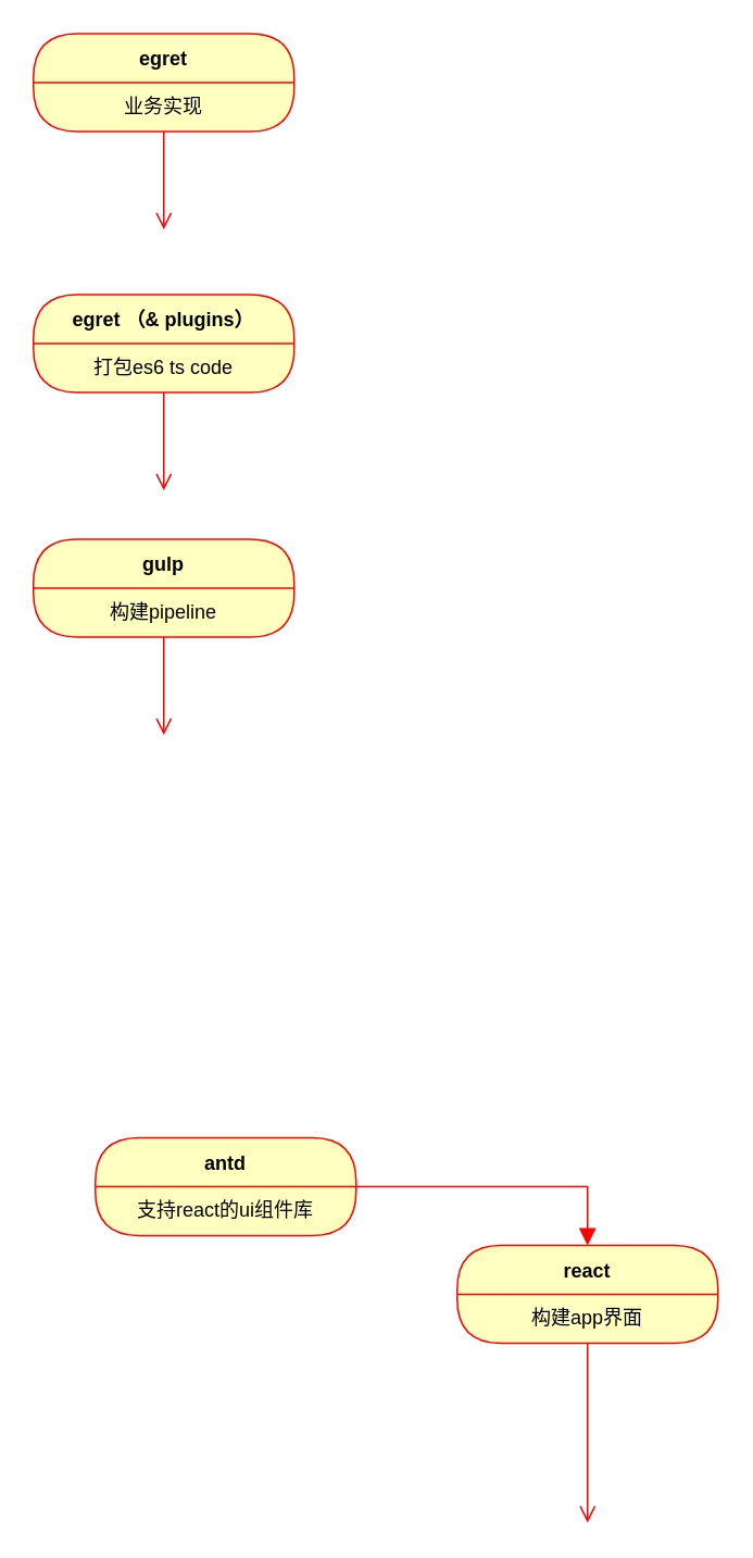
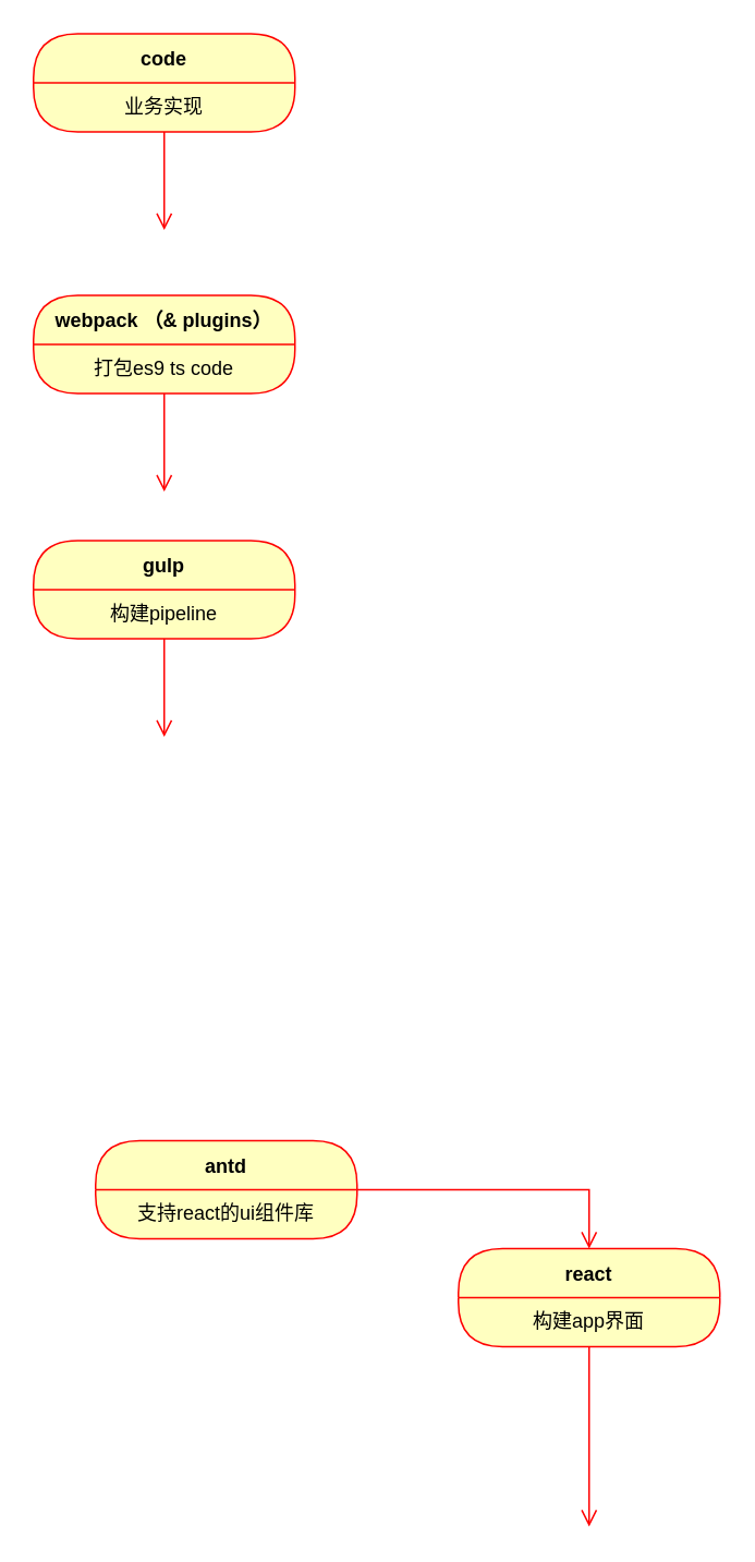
  <mxCell id="0" />
  <mxCell id="1" parent="0" />
  <mxCell id="2" value="react" style="swimlane;fontStyle=1;align=center;verticalAlign=middle;childLayout=stackLayout;horizontal=1;startSize=30;horizontalStack=0;resizeParent=0;resizeLast=1;container=0;fontColor=#000000;collapsible=0;rounded=1;arcSize=30;strokeColor=#ff0000;fillColor=#ffffc0;swimlaneFillColor=#ffffc0;dropTarget=0;" vertex="1" parent="1"><mxGeometry x="280" y="763" width="160" height="60" as="geometry" /></mxCell>
  <mxCell id="3" value="构建app界面" style="text;html=1;strokeColor=none;fillColor=none;align=center;verticalAlign=middle;spacingLeft=4;spacingRight=4;whiteSpace=wrap;overflow=hidden;rotatable=0;fontColor=#000000;" vertex="1" parent="2"><mxGeometry y="30" width="160" height="30" as="geometry" /></mxCell>
  <mxCell id="4" value="" style="edgeStyle=orthogonalEdgeStyle;html=1;verticalAlign=bottom;endArrow=open;endSize=8;strokeColor=#ff0000;rounded=0;" edge="1" source="2" parent="1"><mxGeometry relative="1" as="geometry"><mxPoint x="360" y="933" as="targetPoint" /></mxGeometry></mxCell>
  <mxCell id="5" value="antd" style="swimlane;fontStyle=1;align=center;verticalAlign=middle;childLayout=stackLayout;horizontal=1;startSize=30;horizontalStack=0;resizeParent=0;resizeLast=1;container=0;fontColor=#000000;collapsible=0;rounded=1;arcSize=30;strokeColor=#ff0000;fillColor=#ffffc0;swimlaneFillColor=#ffffc0;dropTarget=0;" vertex="1" parent="1"><mxGeometry x="58" y="697" width="160" height="60" as="geometry" /></mxCell>
  <mxCell id="6" value="支持react的ui组件库" style="text;html=1;strokeColor=none;fillColor=none;align=center;verticalAlign=middle;spacingLeft=4;spacingRight=4;whiteSpace=wrap;overflow=hidden;rotatable=0;fontColor=#000000;" vertex="1" parent="5"><mxGeometry y="30" width="160" height="30" as="geometry" /></mxCell>
- <mxCell id="7" value="" style="edgeStyle=orthogonalEdgeStyle;html=1;verticalAlign=bottom;endArrow=block;endSize=8;strokeColor=#ff0000;rounded=0;entryX=0.5;entryY=0;entryDx=0;entryDy=0;" edge="1" parent="1" source="5" target="2"><mxGeometry relative="1" as="geometry"><mxPoint x="360" y="689" as="targetPoint" /></mxGeometry></mxCell>
- <mxCell id="8" value="egret" style="swimlane;fontStyle=1;align=center;verticalAlign=middle;childLayout=stackLayout;horizontal=1;startSize=30;horizontalStack=0;resizeParent=0;resizeLast=1;container=0;fontColor=#000000;collapsible=0;rounded=1;arcSize=30;strokeColor=#ff0000;fillColor=#ffffc0;swimlaneFillColor=#ffffc0;dropTarget=0;" vertex="1" parent="1"><mxGeometry x="20" y="20" width="160" height="60" as="geometry" /></mxCell>
+ <mxCell id="7" value="" style="edgeStyle=orthogonalEdgeStyle;html=1;verticalAlign=bottom;endArrow=open;endSize=8;strokeColor=#ff0000;rounded=0;entryX=0.5;entryY=0;entryDx=0;entryDy=0;" edge="1" parent="1" source="5" target="2"><mxGeometry relative="1" as="geometry"><mxPoint x="360" y="689" as="targetPoint" /></mxGeometry></mxCell>
+ <mxCell id="8" value="code" style="swimlane;fontStyle=1;align=center;verticalAlign=middle;childLayout=stackLayout;horizontal=1;startSize=30;horizontalStack=0;resizeParent=0;resizeLast=1;container=0;fontColor=#000000;collapsible=0;rounded=1;arcSize=30;strokeColor=#ff0000;fillColor=#ffffc0;swimlaneFillColor=#ffffc0;dropTarget=0;" vertex="1" parent="1"><mxGeometry x="20" y="20" width="160" height="60" as="geometry" /></mxCell>
  <mxCell id="9" value="业务实现" style="text;html=1;strokeColor=none;fillColor=none;align=center;verticalAlign=middle;spacingLeft=4;spacingRight=4;whiteSpace=wrap;overflow=hidden;rotatable=0;fontColor=#000000;" vertex="1" parent="8"><mxGeometry y="30" width="160" height="30" as="geometry" /></mxCell>
  <mxCell id="10" value="Subtitle" style="text;html=1;strokeColor=none;fillColor=none;align=center;verticalAlign=middle;spacingLeft=4;spacingRight=4;whiteSpace=wrap;overflow=hidden;rotatable=0;fontColor=#000000;" vertex="1" parent="8"><mxGeometry y="60" width="160" as="geometry" /></mxCell>
  <mxCell id="11" value="" style="edgeStyle=orthogonalEdgeStyle;html=1;verticalAlign=bottom;endArrow=open;endSize=8;strokeColor=#ff0000;rounded=0;" edge="1" parent="1" source="8"><mxGeometry relative="1" as="geometry"><mxPoint x="100" y="140" as="targetPoint" /></mxGeometry></mxCell>
- <mxCell id="12" value="egret （&amp; plugins）" style="swimlane;fontStyle=1;align=center;verticalAlign=middle;childLayout=stackLayout;horizontal=1;startSize=30;horizontalStack=0;resizeParent=0;resizeLast=1;container=0;fontColor=#000000;collapsible=0;rounded=1;arcSize=30;strokeColor=#ff0000;fillColor=#ffffc0;swimlaneFillColor=#ffffc0;dropTarget=0;" vertex="1" parent="1"><mxGeometry x="20" y="180" width="160" height="60" as="geometry" /></mxCell>
- <mxCell id="13" value="打包es6 ts code" style="text;html=1;strokeColor=none;fillColor=none;align=center;verticalAlign=middle;spacingLeft=4;spacingRight=4;whiteSpace=wrap;overflow=hidden;rotatable=0;fontColor=#000000;" vertex="1" parent="12"><mxGeometry y="30" width="160" height="30" as="geometry" /></mxCell>
+ <mxCell id="12" value="webpack （&amp; plugins）" style="swimlane;fontStyle=1;align=center;verticalAlign=middle;childLayout=stackLayout;horizontal=1;startSize=30;horizontalStack=0;resizeParent=0;resizeLast=1;container=0;fontColor=#000000;collapsible=0;rounded=1;arcSize=30;strokeColor=#ff0000;fillColor=#ffffc0;swimlaneFillColor=#ffffc0;dropTarget=0;" vertex="1" parent="1"><mxGeometry x="20" y="180" width="160" height="60" as="geometry" /></mxCell>
+ <mxCell id="13" value="打包es9 ts code" style="text;html=1;strokeColor=none;fillColor=none;align=center;verticalAlign=middle;spacingLeft=4;spacingRight=4;whiteSpace=wrap;overflow=hidden;rotatable=0;fontColor=#000000;" vertex="1" parent="12"><mxGeometry y="30" width="160" height="30" as="geometry" /></mxCell>
  <mxCell id="14" value="" style="edgeStyle=orthogonalEdgeStyle;html=1;verticalAlign=bottom;endArrow=open;endSize=8;strokeColor=#ff0000;rounded=0;" edge="1" parent="1" source="12"><mxGeometry relative="1" as="geometry"><mxPoint x="100" y="300" as="targetPoint" /></mxGeometry></mxCell>
  <mxCell id="15" value="gulp" style="swimlane;fontStyle=1;align=center;verticalAlign=middle;childLayout=stackLayout;horizontal=1;startSize=30;horizontalStack=0;resizeParent=0;resizeLast=1;container=0;fontColor=#000000;collapsible=0;rounded=1;arcSize=30;strokeColor=#ff0000;fillColor=#ffffc0;swimlaneFillColor=#ffffc0;dropTarget=0;" vertex="1" parent="1"><mxGeometry x="20" y="330" width="160" height="60" as="geometry" /></mxCell>
  <mxCell id="16" value="构建pipeline" style="text;html=1;strokeColor=none;fillColor=none;align=center;verticalAlign=middle;spacingLeft=4;spacingRight=4;whiteSpace=wrap;overflow=hidden;rotatable=0;fontColor=#000000;" vertex="1" parent="15"><mxGeometry y="30" width="160" height="30" as="geometry" /></mxCell>
  <mxCell id="17" value="" style="edgeStyle=orthogonalEdgeStyle;html=1;verticalAlign=bottom;endArrow=open;endSize=8;strokeColor=#ff0000;rounded=0;" edge="1" parent="1" source="15"><mxGeometry relative="1" as="geometry"><mxPoint x="100" y="450" as="targetPoint" /></mxGeometry></mxCell>
